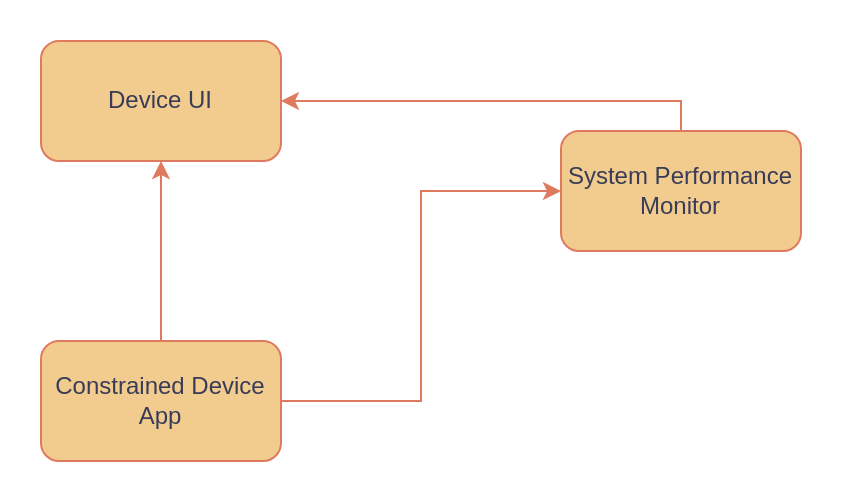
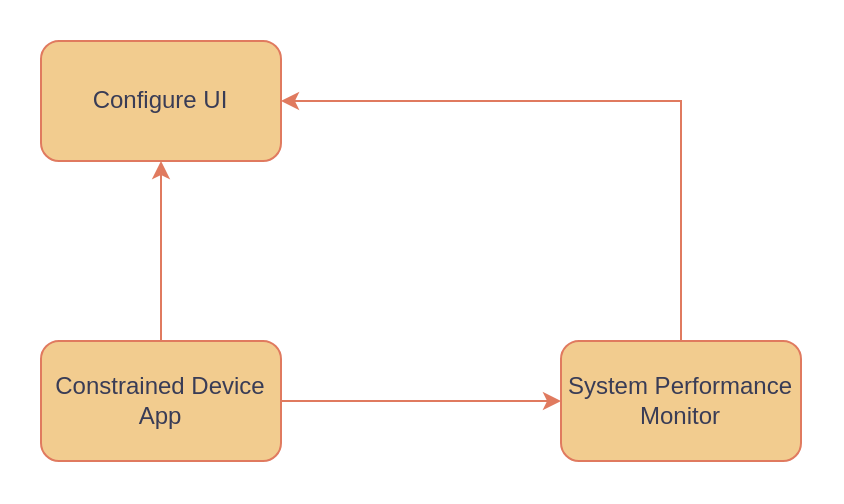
  <mxCell id="0" />
  <mxCell id="1" parent="0" />
  <mxCell id="2" style="edgeStyle=orthogonalEdgeStyle;rounded=0;orthogonalLoop=1;jettySize=auto;html=1;entryX=0;entryY=0.5;entryDx=0;entryDy=0;strokeColor=#E07A5F;fontColor=default;fillColor=#F2CC8F;labelBackgroundColor=none;" edge="1" parent="1" source="4" target="6"><mxGeometry relative="1" as="geometry" /></mxCell>
  <mxCell id="3" style="edgeStyle=orthogonalEdgeStyle;rounded=0;orthogonalLoop=1;jettySize=auto;html=1;entryX=0.5;entryY=1;entryDx=0;entryDy=0;strokeColor=#E07A5F;" edge="1" parent="1" source="4" target="7"><mxGeometry relative="1" as="geometry" /></mxCell>
  <mxCell id="4" value="Constrained Device App&lt;br&gt;" style="rounded=1;whiteSpace=wrap;html=1;labelBackgroundColor=none;fillColor=#F2CC8F;strokeColor=#E07A5F;fontColor=#393C56;" vertex="1" parent="1"><mxGeometry x="20" y="170" width="120" height="60" as="geometry" /></mxCell>
  <mxCell id="5" style="edgeStyle=orthogonalEdgeStyle;rounded=0;orthogonalLoop=1;jettySize=auto;html=1;entryX=1;entryY=0.5;entryDx=0;entryDy=0;fillColor=#ffe6cc;strokeColor=#E07A5F;" edge="1" parent="1" source="6" target="7"><mxGeometry relative="1" as="geometry"><Array as="points"><mxPoint x="340" y="50" /></Array></mxGeometry></mxCell>
- <mxCell id="6" value="System Performance Monitor" style="rounded=1;whiteSpace=wrap;html=1;labelBackgroundColor=none;fillColor=#F2CC8F;strokeColor=#E07A5F;fontColor=#393C56;" vertex="1" parent="1"><mxGeometry x="280" y="65" width="120" height="60" as="geometry" /></mxCell>
- <mxCell id="7" value="Device UI" style="rounded=1;whiteSpace=wrap;html=1;labelBackgroundColor=none;fillColor=#F2CC8F;strokeColor=#E07A5F;fontColor=#393C56;" vertex="1" parent="1"><mxGeometry x="20" y="20" width="120" height="60" as="geometry" /></mxCell>
+ <mxCell id="6" value="System Performance Monitor" style="rounded=1;whiteSpace=wrap;html=1;labelBackgroundColor=none;fillColor=#F2CC8F;strokeColor=#E07A5F;fontColor=#393C56;" vertex="1" parent="1"><mxGeometry x="280" y="170" width="120" height="60" as="geometry" /></mxCell>
+ <mxCell id="7" value="Configure UI" style="rounded=1;whiteSpace=wrap;html=1;labelBackgroundColor=none;fillColor=#F2CC8F;strokeColor=#E07A5F;fontColor=#393C56;" vertex="1" parent="1"><mxGeometry x="20" y="20" width="120" height="60" as="geometry" /></mxCell>
